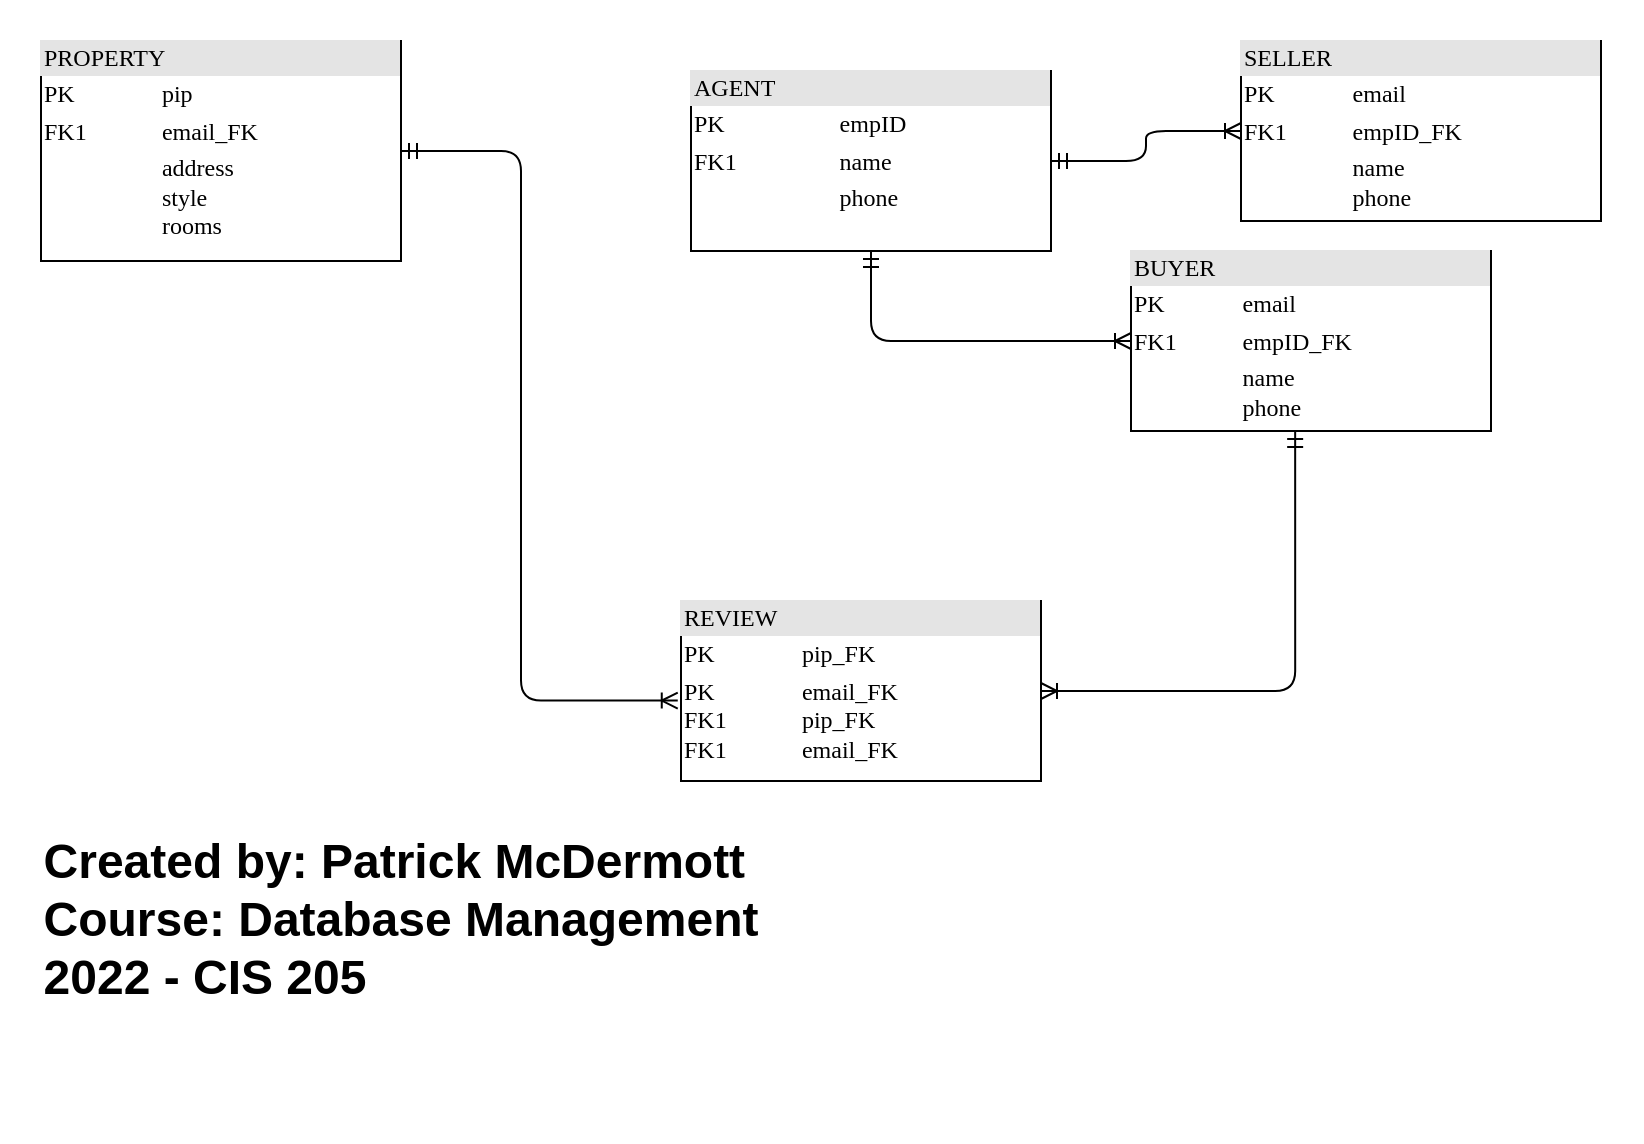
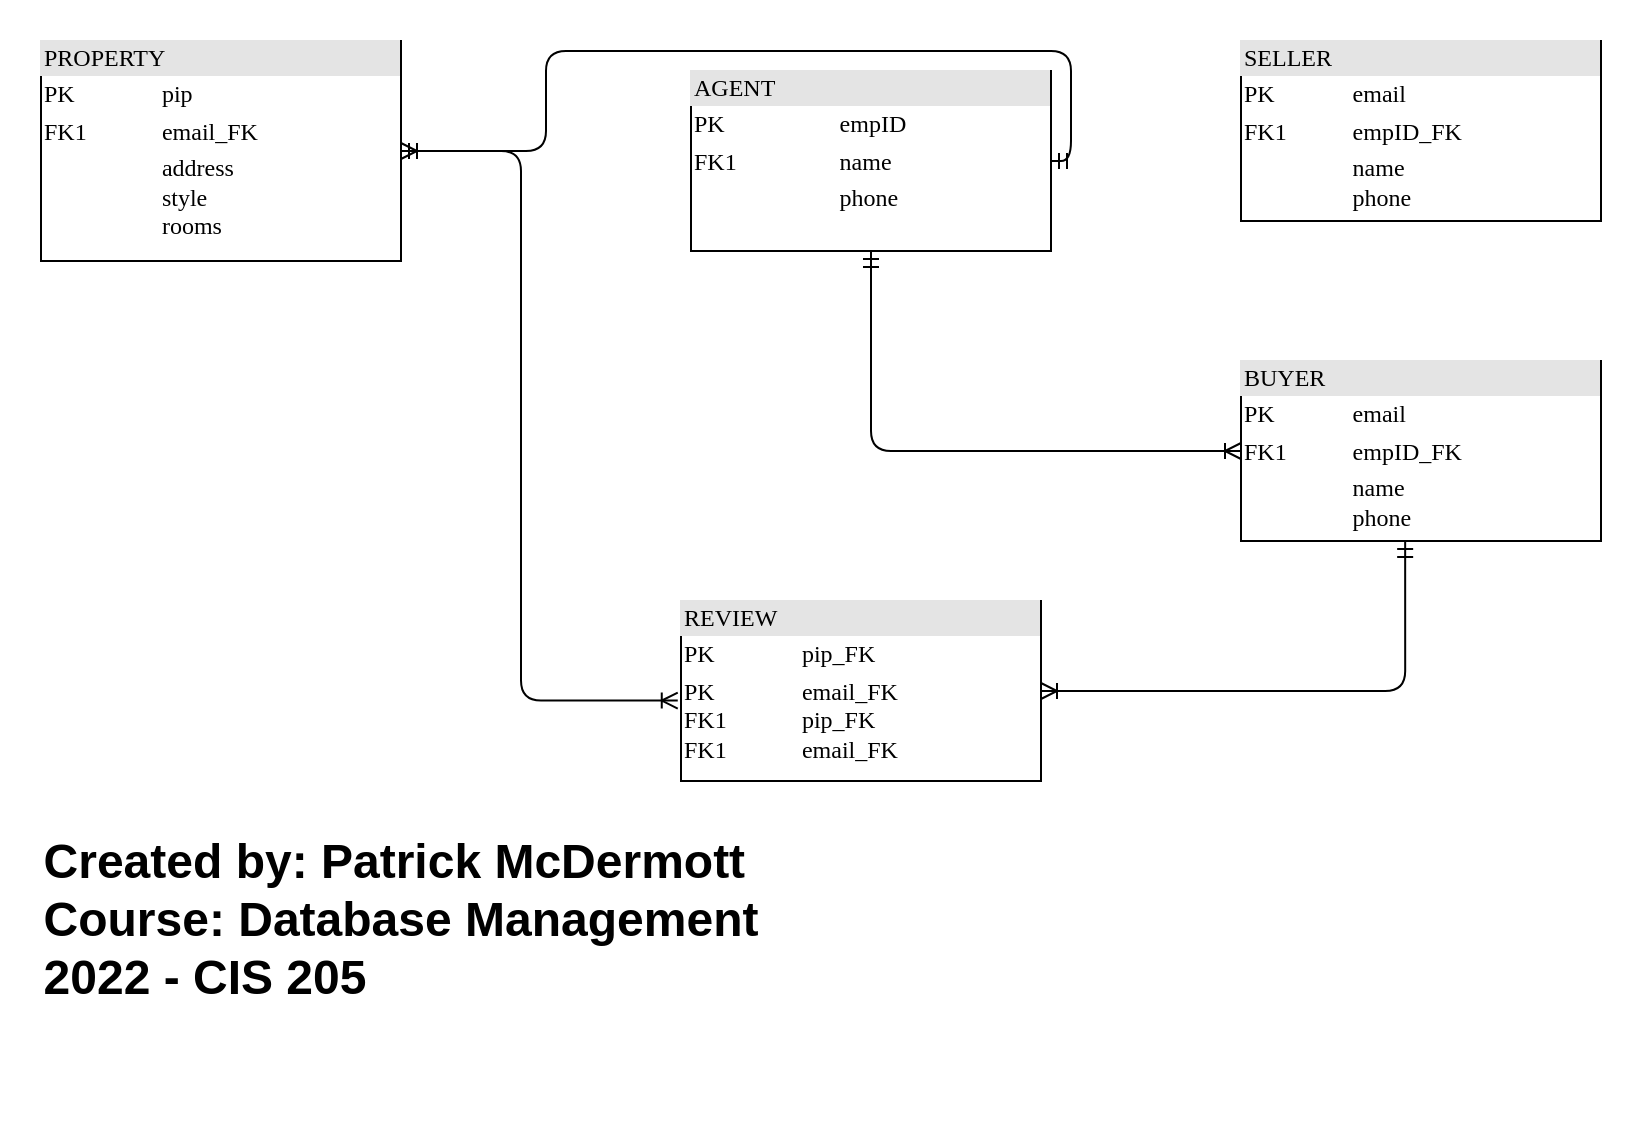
  <mxCell id="0" />
  <mxCell id="1" parent="0" />
  <mxCell id="2" value="&lt;div style=&quot;box-sizing:border-box;width:100%;background:#e4e4e4;padding:2px;&quot;&gt;PROPERTY&lt;br&gt;&lt;/div&gt;&lt;table style=&quot;width:100%;font-size:1em;&quot; cellspacing=&quot;0&quot; cellpadding=&quot;2&quot;&gt;&lt;tbody&gt;&lt;tr&gt;&lt;td&gt;PK&lt;/td&gt;&lt;td&gt;pip&lt;/td&gt;&lt;/tr&gt;&lt;tr&gt;&lt;td&gt;FK1&lt;/td&gt;&lt;td&gt;email_FK&lt;/td&gt;&lt;/tr&gt;&lt;tr&gt;&lt;td&gt;&lt;br&gt;&lt;/td&gt;&lt;td&gt;address&lt;br&gt;style&lt;br&gt;rooms&lt;br&gt;&lt;br&gt;&lt;/td&gt;&lt;/tr&gt;&lt;/tbody&gt;&lt;/table&gt;" style="verticalAlign=top;align=left;overflow=fill;html=1;rounded=0;shadow=0;comic=0;labelBackgroundColor=none;strokeWidth=1;fontFamily=Verdana;fontSize=12" parent="1" vertex="1"><mxGeometry x="20" y="20" width="180" height="110" as="geometry" /></mxCell>
  <mxCell id="3" value="&lt;div style=&quot;box-sizing: border-box ; width: 100% ; background: #e4e4e4 ; padding: 2px&quot;&gt;REVIEW&lt;/div&gt;&lt;table style=&quot;width: 100% ; font-size: 1em&quot; cellspacing=&quot;0&quot; cellpadding=&quot;2&quot;&gt;&lt;tbody&gt;&lt;tr&gt;&lt;td&gt;PK&lt;/td&gt;&lt;td&gt;pip_FK&lt;/td&gt;&lt;/tr&gt;&lt;tr&gt;&lt;td&gt;PK&lt;br&gt;FK1&lt;br&gt;FK1&lt;/td&gt;&lt;td&gt;email_FK&lt;br&gt;pip_FK&lt;br&gt;email_FK&lt;br&gt;&lt;/td&gt;&lt;/tr&gt;&lt;tr&gt;&lt;td&gt;&lt;br&gt;&lt;/td&gt;&lt;td&gt;&lt;br&gt;&lt;/td&gt;&lt;/tr&gt;&lt;tr&gt;&lt;td&gt;&lt;br&gt;&lt;/td&gt;&lt;td&gt;&lt;br&gt;&lt;/td&gt;&lt;/tr&gt;&lt;tr&gt;&lt;td&gt;&lt;br&gt;&lt;/td&gt;&lt;td&gt;&lt;br&gt;&lt;/td&gt;&lt;/tr&gt;&lt;tr&gt;&lt;td&gt;&lt;br&gt;&lt;/td&gt;&lt;td&gt;&lt;br&gt;&lt;/td&gt;&lt;/tr&gt;&lt;/tbody&gt;&lt;/table&gt;" style="verticalAlign=top;align=left;overflow=fill;html=1;rounded=0;shadow=0;comic=0;labelBackgroundColor=none;strokeWidth=1;fontFamily=Verdana;fontSize=12" parent="1" vertex="1"><mxGeometry x="340" y="300" width="180" height="90" as="geometry" /></mxCell>
  <mxCell id="4" style="edgeStyle=orthogonalEdgeStyle;html=1;entryX=0.5;entryY=0;labelBackgroundColor=none;startArrow=ERmandOne;endArrow=ERoneToMany;fontFamily=Verdana;fontSize=12;align=left;dashed=1;" parent="1" edge="1"><mxGeometry relative="1" as="geometry"><mxPoint x="410" y="550" as="sourcePoint" /></mxGeometry></mxCell>
- <mxCell id="5" value="&lt;div style=&quot;box-sizing:border-box;width:100%;background:#e4e4e4;padding:2px;&quot;&gt;BUYER&lt;/div&gt;&lt;table style=&quot;width:100%;font-size:1em;&quot; cellspacing=&quot;0&quot; cellpadding=&quot;2&quot;&gt;&lt;tbody&gt;&lt;tr&gt;&lt;td&gt;PK&lt;/td&gt;&lt;td&gt;email&lt;/td&gt;&lt;/tr&gt;&lt;tr&gt;&lt;td&gt;FK1&lt;/td&gt;&lt;td&gt;empID_FK&lt;/td&gt;&lt;/tr&gt;&lt;tr&gt;&lt;td&gt;&lt;br&gt;&lt;/td&gt;&lt;td&gt;name&lt;br&gt;phone&lt;br&gt;&lt;/td&gt;&lt;/tr&gt;&lt;/tbody&gt;&lt;/table&gt;" style="verticalAlign=top;align=left;overflow=fill;html=1;rounded=0;shadow=0;comic=0;labelBackgroundColor=none;strokeWidth=1;fontFamily=Verdana;fontSize=12" parent="1" vertex="1"><mxGeometry x="565" y="125" width="180" height="90" as="geometry" /></mxCell>
+ <mxCell id="5" value="&lt;div style=&quot;box-sizing:border-box;width:100%;background:#e4e4e4;padding:2px;&quot;&gt;BUYER&lt;/div&gt;&lt;table style=&quot;width:100%;font-size:1em;&quot; cellspacing=&quot;0&quot; cellpadding=&quot;2&quot;&gt;&lt;tbody&gt;&lt;tr&gt;&lt;td&gt;PK&lt;/td&gt;&lt;td&gt;email&lt;/td&gt;&lt;/tr&gt;&lt;tr&gt;&lt;td&gt;FK1&lt;/td&gt;&lt;td&gt;empID_FK&lt;/td&gt;&lt;/tr&gt;&lt;tr&gt;&lt;td&gt;&lt;br&gt;&lt;/td&gt;&lt;td&gt;name&lt;br&gt;phone&lt;br&gt;&lt;/td&gt;&lt;/tr&gt;&lt;/tbody&gt;&lt;/table&gt;" style="verticalAlign=top;align=left;overflow=fill;html=1;rounded=0;shadow=0;comic=0;labelBackgroundColor=none;strokeWidth=1;fontFamily=Verdana;fontSize=12" parent="1" vertex="1"><mxGeometry x="620" y="180" width="180" height="90" as="geometry" /></mxCell>
  <mxCell id="6" value="&lt;div style=&quot;box-sizing:border-box;width:100%;background:#e4e4e4;padding:2px;&quot;&gt;SELLER&lt;/div&gt;&lt;table style=&quot;width:100%;font-size:1em;&quot; cellspacing=&quot;0&quot; cellpadding=&quot;2&quot;&gt;&lt;tbody&gt;&lt;tr&gt;&lt;td&gt;PK&lt;/td&gt;&lt;td&gt;email&lt;/td&gt;&lt;/tr&gt;&lt;tr&gt;&lt;td&gt;FK1&lt;/td&gt;&lt;td&gt;empID_FK&lt;/td&gt;&lt;/tr&gt;&lt;tr&gt;&lt;td&gt;&lt;br&gt;&lt;/td&gt;&lt;td&gt;name&lt;br&gt;phone&lt;br&gt;&lt;/td&gt;&lt;/tr&gt;&lt;/tbody&gt;&lt;/table&gt;" style="verticalAlign=top;align=left;overflow=fill;html=1;rounded=0;shadow=0;comic=0;labelBackgroundColor=none;strokeWidth=1;fontFamily=Verdana;fontSize=12" parent="1" vertex="1"><mxGeometry x="620" y="20" width="180" height="90" as="geometry" /></mxCell>
  <mxCell id="7" value="&lt;div style=&quot;box-sizing:border-box;width:100%;background:#e4e4e4;padding:2px;&quot;&gt;AGENT&lt;/div&gt;&lt;table style=&quot;width:100%;font-size:1em;&quot; cellspacing=&quot;0&quot; cellpadding=&quot;2&quot;&gt;&lt;tbody&gt;&lt;tr&gt;&lt;td&gt;PK&lt;/td&gt;&lt;td&gt;empID&lt;/td&gt;&lt;/tr&gt;&lt;tr&gt;&lt;td&gt;FK1&lt;/td&gt;&lt;td&gt;name&lt;/td&gt;&lt;/tr&gt;&lt;tr&gt;&lt;td&gt;&lt;br&gt;&lt;/td&gt;&lt;td&gt;phone&lt;br&gt;&lt;br&gt;&lt;/td&gt;&lt;/tr&gt;&lt;/tbody&gt;&lt;/table&gt;" style="verticalAlign=top;align=left;overflow=fill;html=1;rounded=0;shadow=0;comic=0;labelBackgroundColor=none;strokeWidth=1;fontFamily=Verdana;fontSize=12" parent="1" vertex="1"><mxGeometry x="345" y="35" width="180" height="90" as="geometry" /></mxCell>
- <mxCell id="8" value="" style="edgeStyle=orthogonalEdgeStyle;html=1;endArrow=ERoneToMany;startArrow=ERmandOne;labelBackgroundColor=none;fontFamily=Verdana;fontSize=12;align=left;exitX=1;exitY=0.5;entryX=0;entryY=0.5;exitDx=0;exitDy=0;entryDx=0;entryDy=0;" parent="1" source="7" target="6" edge="1"><mxGeometry width="100" height="100" relative="1" as="geometry"><mxPoint x="120" y="140" as="sourcePoint" /><mxPoint x="120" y="190" as="targetPoint" /></mxGeometry></mxCell>
+ <mxCell id="8" value="" style="edgeStyle=orthogonalEdgeStyle;html=1;endArrow=ERoneToMany;startArrow=ERmandOne;labelBackgroundColor=none;fontFamily=Verdana;fontSize=12;align=left;exitX=1;exitY=0.5;exitDx=0;exitDy=0;" parent="1" source="7" target="2" edge="1"><mxGeometry width="100" height="100" relative="1" as="geometry"><mxPoint x="120" y="140" as="sourcePoint" /><mxPoint x="120" y="190" as="targetPoint" /></mxGeometry></mxCell>
  <mxCell id="9" value="" style="edgeStyle=orthogonalEdgeStyle;html=1;endArrow=ERoneToMany;startArrow=ERmandOne;labelBackgroundColor=none;fontFamily=Verdana;fontSize=12;align=left;exitX=0.5;exitY=1;entryX=0;entryY=0.5;exitDx=0;exitDy=0;entryDx=0;entryDy=0;" parent="1" source="7" target="5" edge="1"><mxGeometry width="100" height="100" relative="1" as="geometry"><mxPoint x="130" y="150" as="sourcePoint" /><mxPoint x="130" y="200" as="targetPoint" /></mxGeometry></mxCell>
  <mxCell id="10" value="" style="edgeStyle=orthogonalEdgeStyle;html=1;endArrow=ERoneToMany;startArrow=ERmandOne;labelBackgroundColor=none;fontFamily=Verdana;fontSize=12;align=left;entryX=1;entryY=0.5;entryDx=0;entryDy=0;exitX=0.456;exitY=1;exitDx=0;exitDy=0;exitPerimeter=0;" parent="1" source="5" target="3" edge="1"><mxGeometry width="100" height="100" relative="1" as="geometry"><mxPoint x="620" y="230" as="sourcePoint" /><mxPoint x="630" y="235" as="targetPoint" /></mxGeometry></mxCell>
  <mxCell id="11" value="" style="edgeStyle=orthogonalEdgeStyle;html=1;endArrow=ERoneToMany;startArrow=ERmandOne;labelBackgroundColor=none;fontFamily=Verdana;fontSize=12;align=left;exitX=1;exitY=0.5;exitDx=0;exitDy=0;entryX=-0.009;entryY=0.553;entryDx=0;entryDy=0;entryPerimeter=0;" parent="1" source="2" target="3" edge="1"><mxGeometry width="100" height="100" relative="1" as="geometry"><mxPoint x="120" y="140" as="sourcePoint" /><mxPoint x="330" y="350" as="targetPoint" /><Array as="points"><mxPoint x="260" y="75" /><mxPoint x="260" y="350" /></Array></mxGeometry></mxCell>
  <mxCell id="12" value="&lt;div align=&quot;left&quot;&gt;Created by: Patrick McDermott&lt;/div&gt;&lt;div align=&quot;left&quot;&gt;Course: Database Management&lt;/div&gt;&lt;div align=&quot;left&quot;&gt;2022 - CIS 205&lt;br&gt;&lt;/div&gt;" style="text;strokeColor=none;fillColor=none;html=1;fontSize=24;fontStyle=1;verticalAlign=middle;align=center;" parent="1" vertex="1"><mxGeometry x="150" y="440" width="100" height="40" as="geometry" /></mxCell>
